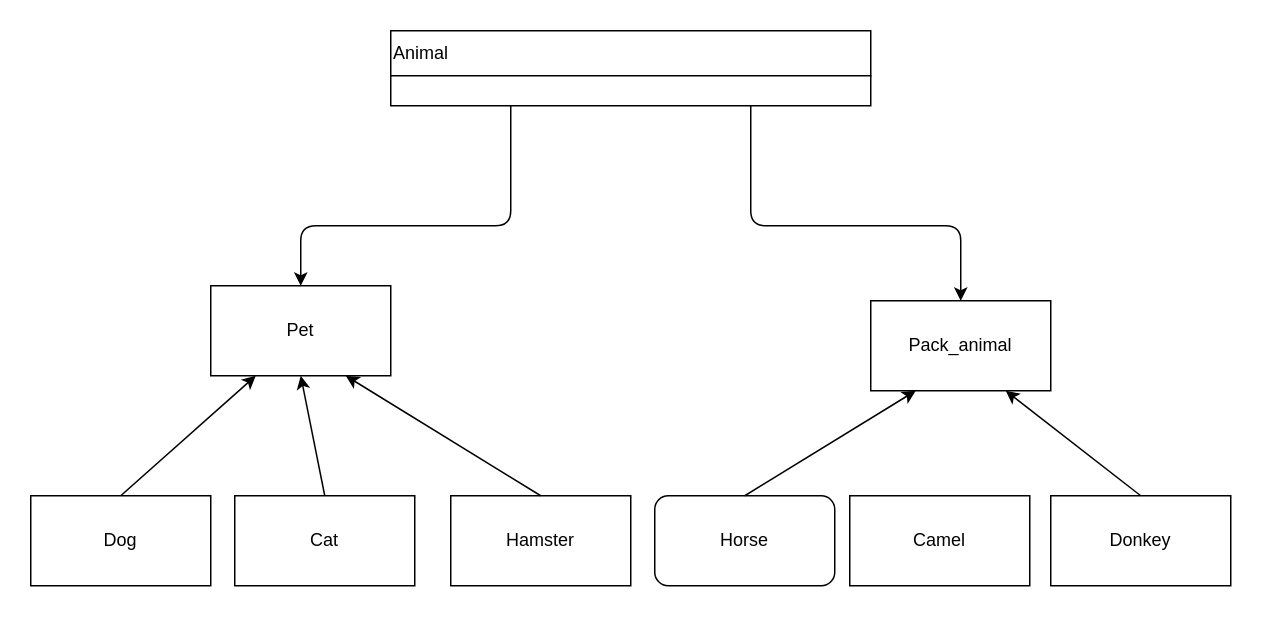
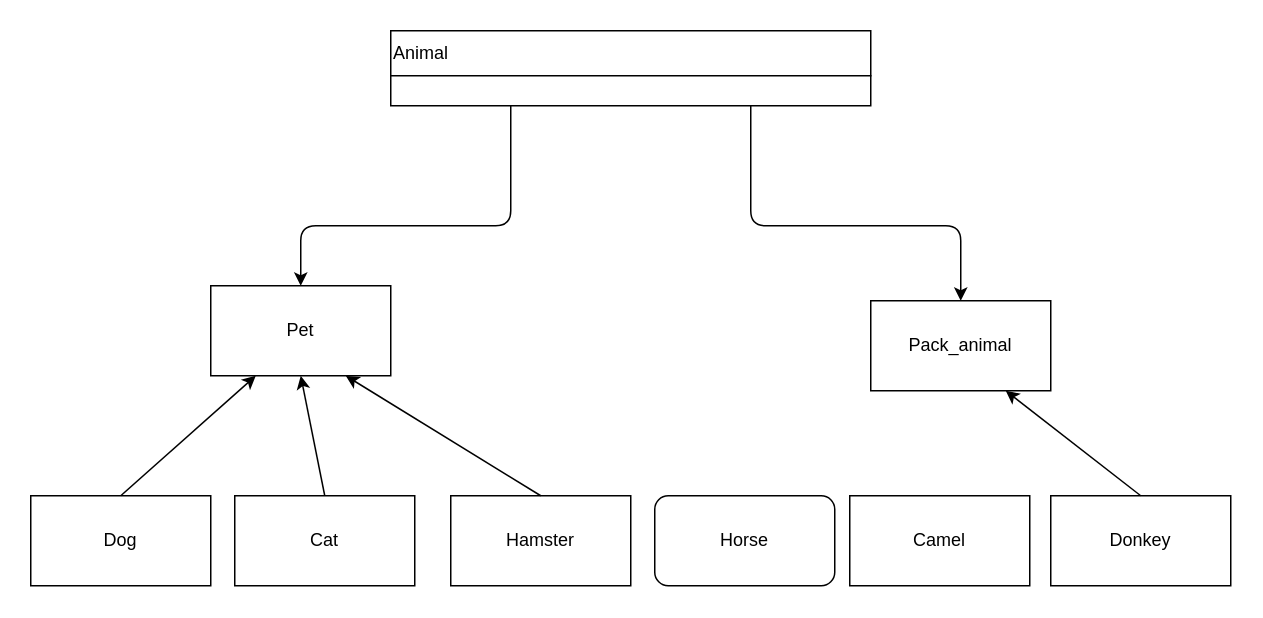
  <mxCell id="0" />
  <mxCell id="1" parent="0" />
  <mxCell id="2" value="&lt;div style=&quot;&quot;&gt;&lt;span style=&quot;background-color: initial;&quot;&gt;Animal&lt;/span&gt;&lt;/div&gt;" style="rounded=0;whiteSpace=wrap;html=1;align=left;" parent="1" vertex="1"><mxGeometry x="260" y="20" width="320" height="30" as="geometry" /></mxCell>
  <mxCell id="3" value="" style="rounded=0;whiteSpace=wrap;html=1;align=left;" parent="1" vertex="1"><mxGeometry x="260" y="50" width="320" height="20" as="geometry" /></mxCell>
  <mxCell id="4" value="Pet" style="rounded=0;whiteSpace=wrap;html=1;" parent="1" vertex="1"><mxGeometry x="140" y="190" width="120" height="60" as="geometry" /></mxCell>
  <mxCell id="5" value="Pack_animal" style="rounded=0;whiteSpace=wrap;html=1;" parent="1" vertex="1"><mxGeometry x="580" y="200" width="120" height="60" as="geometry" /></mxCell>
  <mxCell id="6" value="" style="endArrow=classic;html=1;entryX=0.5;entryY=0;entryDx=0;entryDy=0;exitX=0.25;exitY=1;exitDx=0;exitDy=0;" parent="1" source="3" target="4" edge="1"><mxGeometry width="50" height="50" relative="1" as="geometry"><mxPoint x="436" y="380" as="sourcePoint" /><mxPoint x="486" y="330" as="targetPoint" /><Array as="points"><mxPoint x="340" y="150" /><mxPoint x="200" y="150" /></Array></mxGeometry></mxCell>
  <mxCell id="7" value="" style="endArrow=classic;html=1;entryX=0.5;entryY=0;entryDx=0;entryDy=0;exitX=0.75;exitY=1;exitDx=0;exitDy=0;" parent="1" source="3" target="5" edge="1"><mxGeometry width="50" height="50" relative="1" as="geometry"><mxPoint x="436" y="380" as="sourcePoint" /><mxPoint x="486" y="330" as="targetPoint" /><Array as="points"><mxPoint x="500" y="150" /><mxPoint x="640" y="150" /></Array></mxGeometry></mxCell>
  <mxCell id="8" value="Dog" style="rounded=0;whiteSpace=wrap;html=1;" vertex="1" parent="1"><mxGeometry x="20" y="330" width="120" height="60" as="geometry" /></mxCell>
  <mxCell id="9" value="Cat" style="rounded=0;whiteSpace=wrap;html=1;" vertex="1" parent="1"><mxGeometry x="156" y="330" width="120" height="60" as="geometry" /></mxCell>
  <mxCell id="10" value="Hamster" style="rounded=0;whiteSpace=wrap;html=1;" vertex="1" parent="1"><mxGeometry x="300" y="330" width="120" height="60" as="geometry" /></mxCell>
  <mxCell id="11" value="Horse" style="whiteSpace=wrap;html=1;rounded=1;" vertex="1" parent="1"><mxGeometry x="436" y="330" width="120" height="60" as="geometry" /></mxCell>
  <mxCell id="12" value="Camel" style="rounded=0;whiteSpace=wrap;html=1;" vertex="1" parent="1"><mxGeometry x="566" y="330" width="120" height="60" as="geometry" /></mxCell>
  <mxCell id="13" value="Donkey" style="rounded=0;whiteSpace=wrap;html=1;" vertex="1" parent="1"><mxGeometry x="700" y="330" width="120" height="60" as="geometry" /></mxCell>
  <mxCell id="14" value="" style="endArrow=classic;html=1;entryX=0.25;entryY=1;entryDx=0;entryDy=0;exitX=0.5;exitY=0;exitDx=0;exitDy=0;" edge="1" parent="1" source="8" target="4"><mxGeometry width="50" height="50" relative="1" as="geometry"><mxPoint x="396" y="300" as="sourcePoint" /><mxPoint x="446" y="250" as="targetPoint" /></mxGeometry></mxCell>
  <mxCell id="15" value="" style="endArrow=classic;html=1;entryX=0.5;entryY=1;entryDx=0;entryDy=0;exitX=0.5;exitY=0;exitDx=0;exitDy=0;" edge="1" parent="1" source="9" target="4"><mxGeometry width="50" height="50" relative="1" as="geometry"><mxPoint x="396" y="300" as="sourcePoint" /><mxPoint x="446" y="250" as="targetPoint" /></mxGeometry></mxCell>
  <mxCell id="16" value="" style="endArrow=classic;html=1;entryX=0.75;entryY=1;entryDx=0;entryDy=0;exitX=0.5;exitY=0;exitDx=0;exitDy=0;" edge="1" parent="1" source="10" target="4"><mxGeometry width="50" height="50" relative="1" as="geometry"><mxPoint x="396" y="300" as="sourcePoint" /><mxPoint x="446" y="250" as="targetPoint" /></mxGeometry></mxCell>
- <mxCell id="17" value="" style="endArrow=classic;html=1;entryX=0.25;entryY=1;entryDx=0;entryDy=0;exitX=0.5;exitY=0;exitDx=0;exitDy=0;" edge="1" parent="1" source="11" target="5"><mxGeometry width="50" height="50" relative="1" as="geometry"><mxPoint x="396" y="300" as="sourcePoint" /><mxPoint x="446" y="250" as="targetPoint" /></mxGeometry></mxCell>
  <mxCell id="18" value="" style="endArrow=classic;html=1;entryX=0.75;entryY=1;entryDx=0;entryDy=0;exitX=0.5;exitY=0;exitDx=0;exitDy=0;" edge="1" parent="1" source="13" target="5"><mxGeometry width="50" height="50" relative="1" as="geometry"><mxPoint x="396" y="300" as="sourcePoint" /><mxPoint x="446" y="250" as="targetPoint" /></mxGeometry></mxCell>
